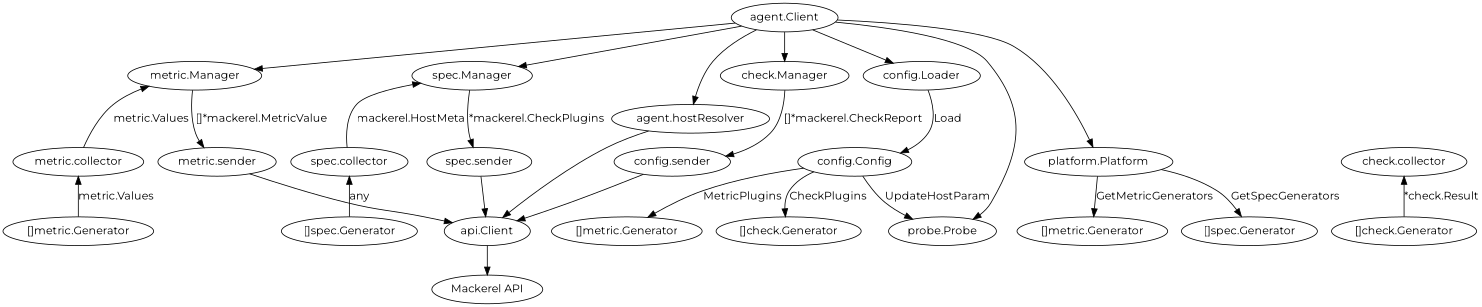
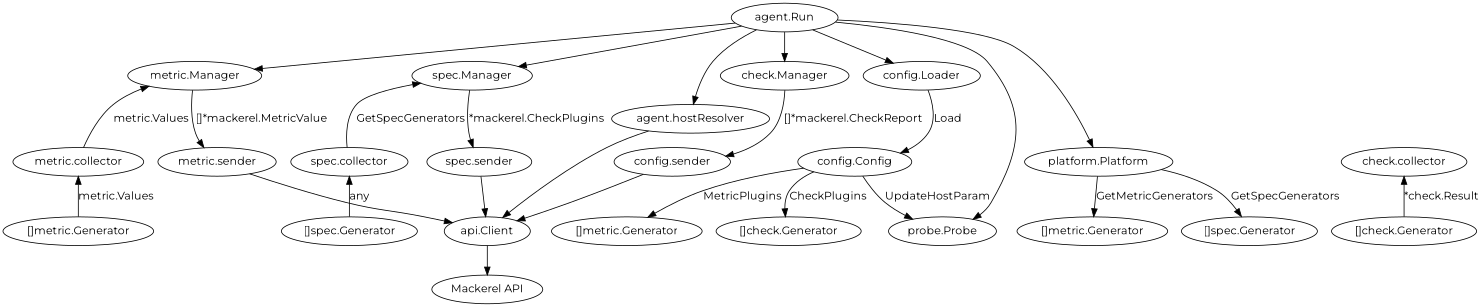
  digraph {
    fontname=Montserrat
    rankdir=TB
    node [fontname=Montserrat]
    edge [fontname=Montserrat]
    "[]metric.Generator"
    n2 [label="[]metric.Generator"]
    n3 [label="[]metric.Generator"]
    "[]check.Generator"
    n5 [label="[]check.Generator"]
    "[]spec.Generator"
    n7 [label="[]spec.Generator"]
    "check.Manager"
    "check.collector"
    n10 [label="config.sender"]
    "metric.Manager"
    "metric.collector"
    "metric.sender"
    "spec.Manager"
    "spec.collector"
    "spec.sender"
    "config.Loader"
    "config.Config"
    "probe.Probe"
    "platform.Platform"
    "api.Client"
-   "agent.Run" [label="agent.Client"]
+   "agent.Run"
    "agent.hostResolver"
    "Mackerel API"
    subgraph sub_1 {
      rank=same
      "[]metric.Generator"
      n2
      n3
    }
    subgraph sub_2 {
      rank=same
      "[]check.Generator"
      n5
    }
    subgraph sub_3 {
      rank=same
      "[]spec.Generator"
      n7
    }
    subgraph sub_4 {
      label=check
      "[]check.Generator"
      "check.Manager"
      "check.collector"
      n10
    }
    subgraph sub_5 {
      label=metric
      "[]metric.Generator"
      "metric.Manager"
      "metric.collector"
      "metric.sender"
    }
    subgraph sub_6 {
      label=spec
      "[]spec.Generator"
      "spec.Manager"
      "spec.collector"
      "spec.sender"
    }
    subgraph sub_7 {
      label=config
      n2
      n5
      "config.Loader"
      "config.Config"
    }
    subgraph sub_8 {
      label=probe
      "config.Config"
      "probe.Probe"
    }
    subgraph sub_9 {
      label=platform
      n3
      n7
      "platform.Platform"
    }
    "check.Manager" -> n10 [label="[]*mackerel.CheckReport"]
    "check.collector" -> "[]check.Generator" [dir=back label="*check.Result"]
    n10 -> "api.Client"
    "metric.Manager" -> "metric.collector" [dir=back label="metric.Values"]
    "metric.Manager" -> "metric.sender" [label="[]*mackerel.MetricValue"]
    "metric.collector" -> "[]metric.Generator" [dir=back label="metric.Values"]
    "metric.sender" -> "api.Client"
-   "spec.Manager" -> "spec.collector" [dir=back label="mackerel.HostMeta"]
+   "spec.Manager" -> "spec.collector" [dir=back label=GetSpecGenerators]
    "spec.Manager" -> "spec.sender" [label="*mackerel.CheckPlugins"]
    "spec.collector" -> "[]spec.Generator" [dir=back label=any]
    "spec.sender" -> "api.Client"
    "config.Loader" -> "config.Config" [label=Load]
    "config.Config" -> n2 [label=MetricPlugins]
    "config.Config" -> n5 [label=CheckPlugins]
    "config.Config" -> "probe.Probe" [label=UpdateHostParam]
    "platform.Platform" -> n3 [label=GetMetricGenerators]
    "platform.Platform" -> n7 [label=GetSpecGenerators]
    "api.Client" -> "Mackerel API"
    "agent.Run" -> "check.Manager"
    "agent.Run" -> "metric.Manager"
    "agent.Run" -> "spec.Manager"
    "agent.Run" -> "config.Loader"
    "agent.Run" -> "probe.Probe"
    "agent.Run" -> "platform.Platform"
    "agent.Run" -> "agent.hostResolver"
    "agent.hostResolver" -> "api.Client"
  }
